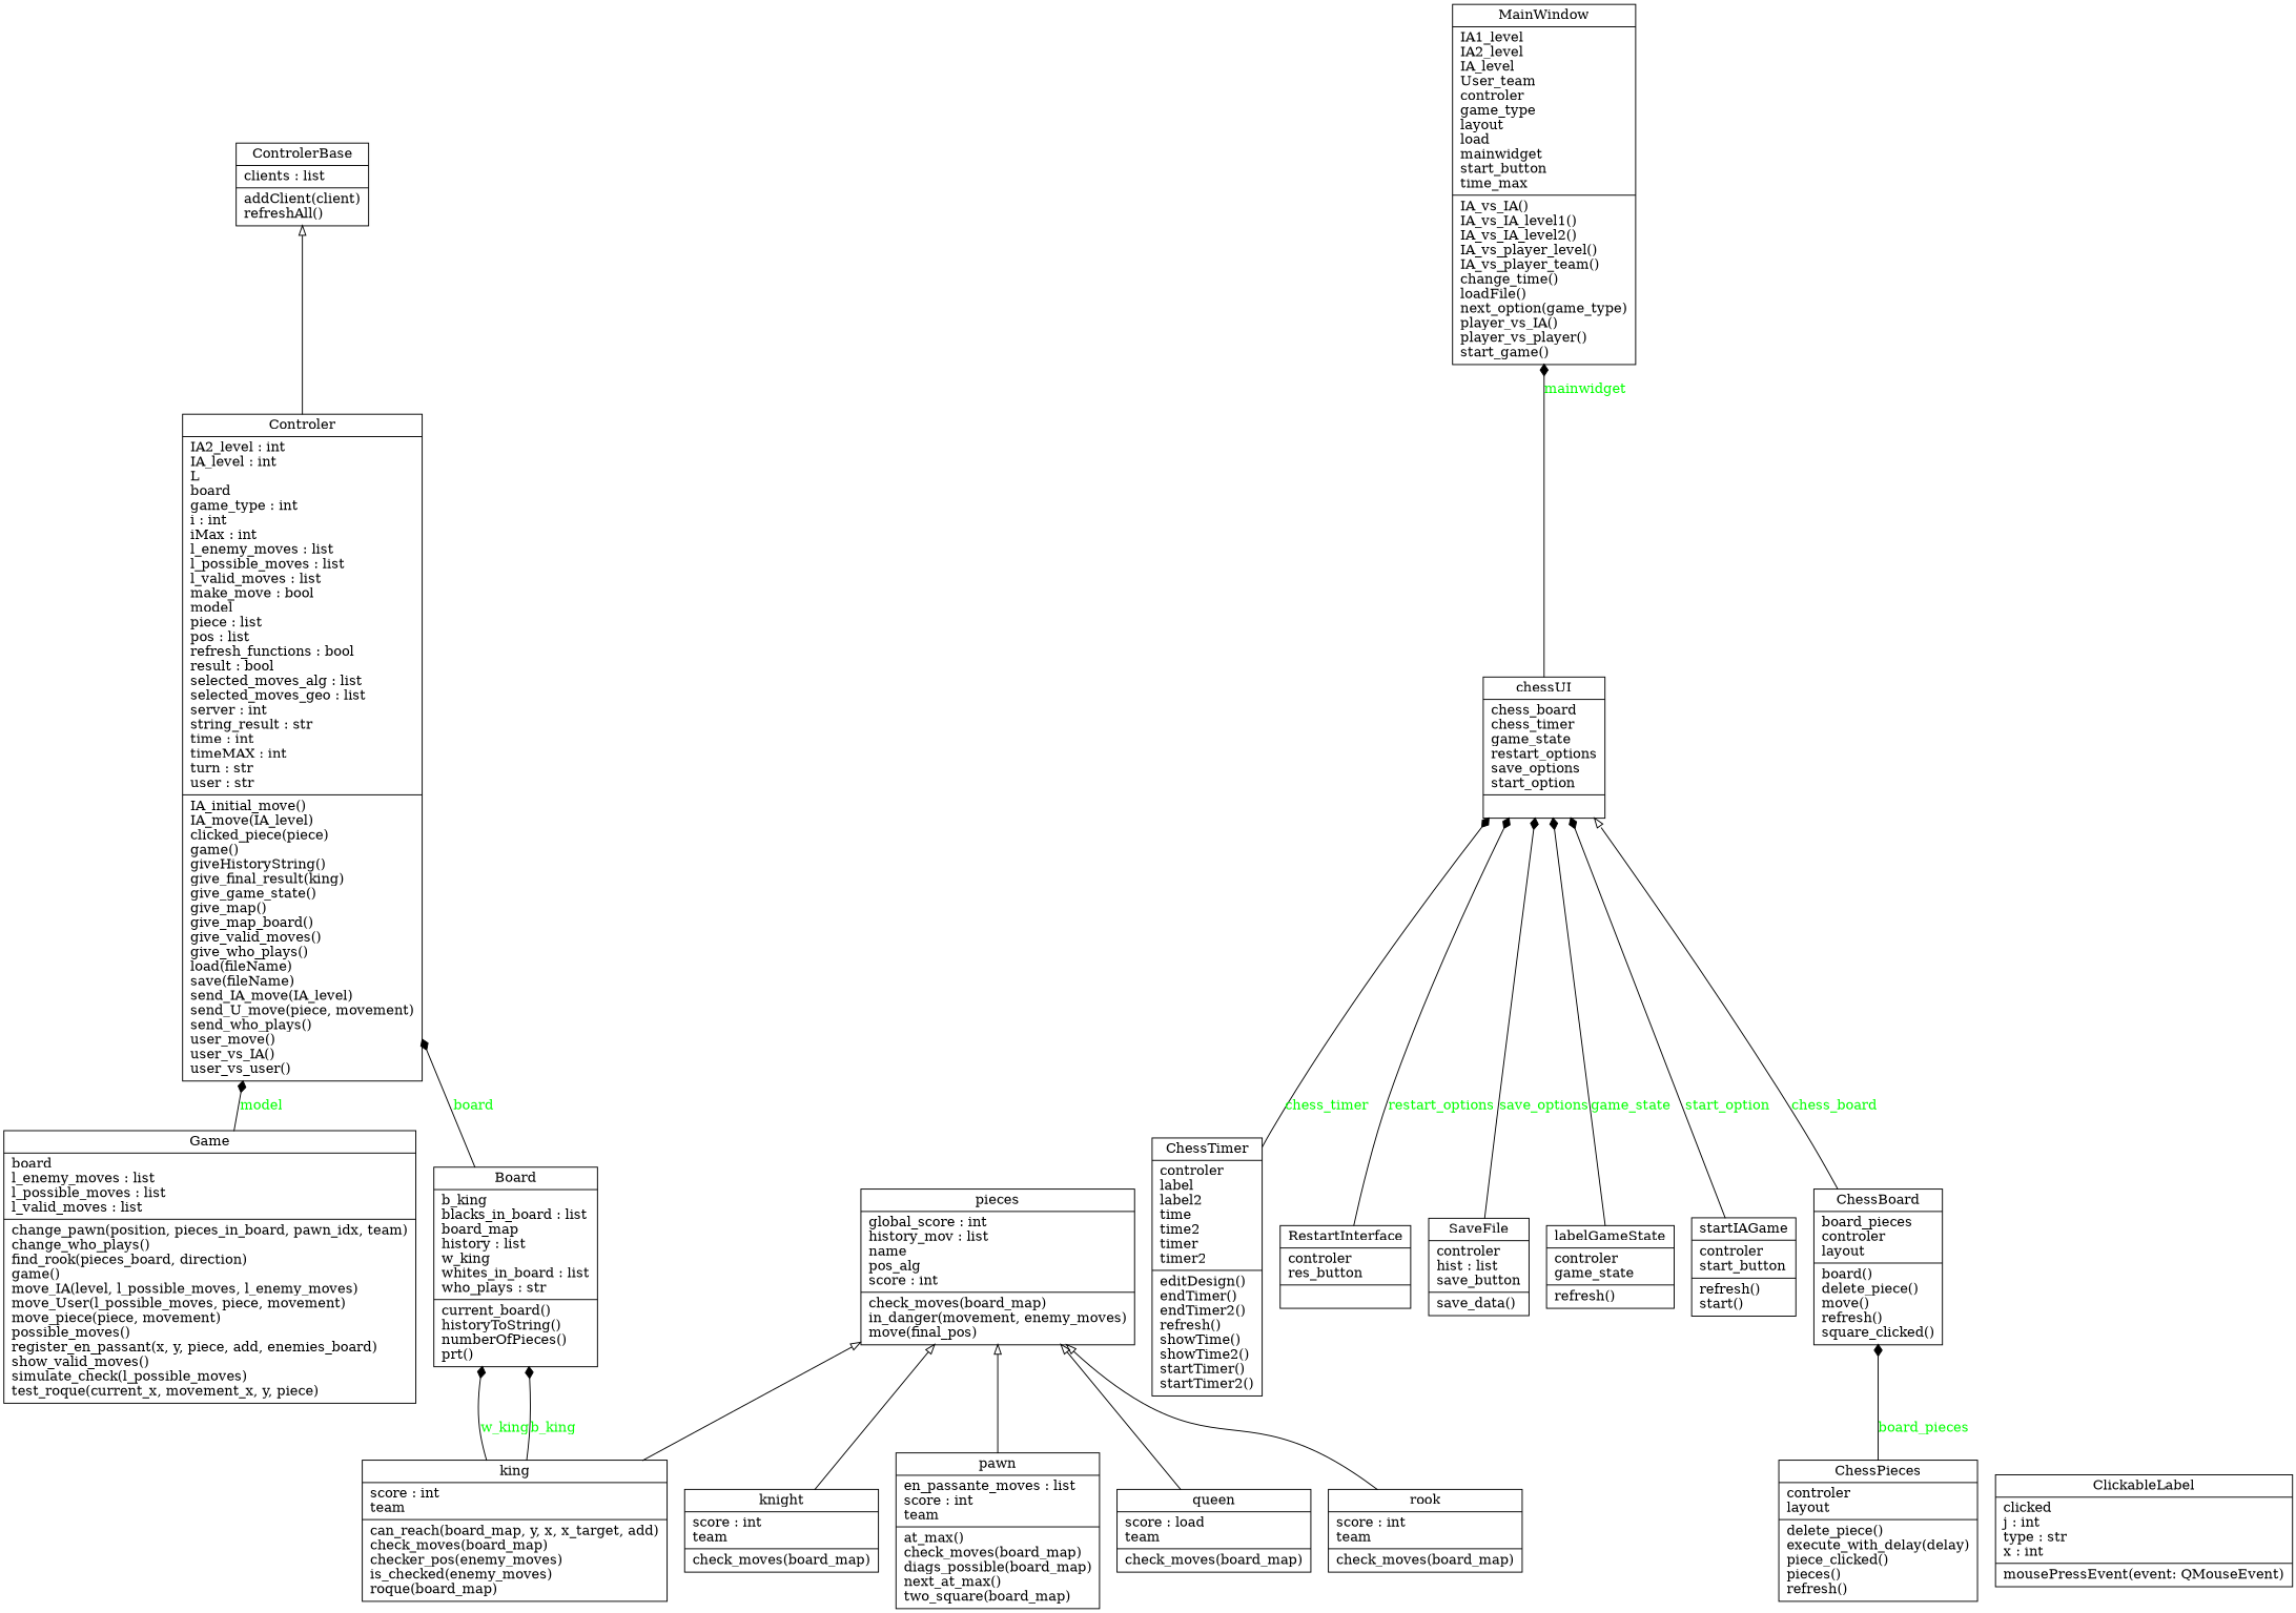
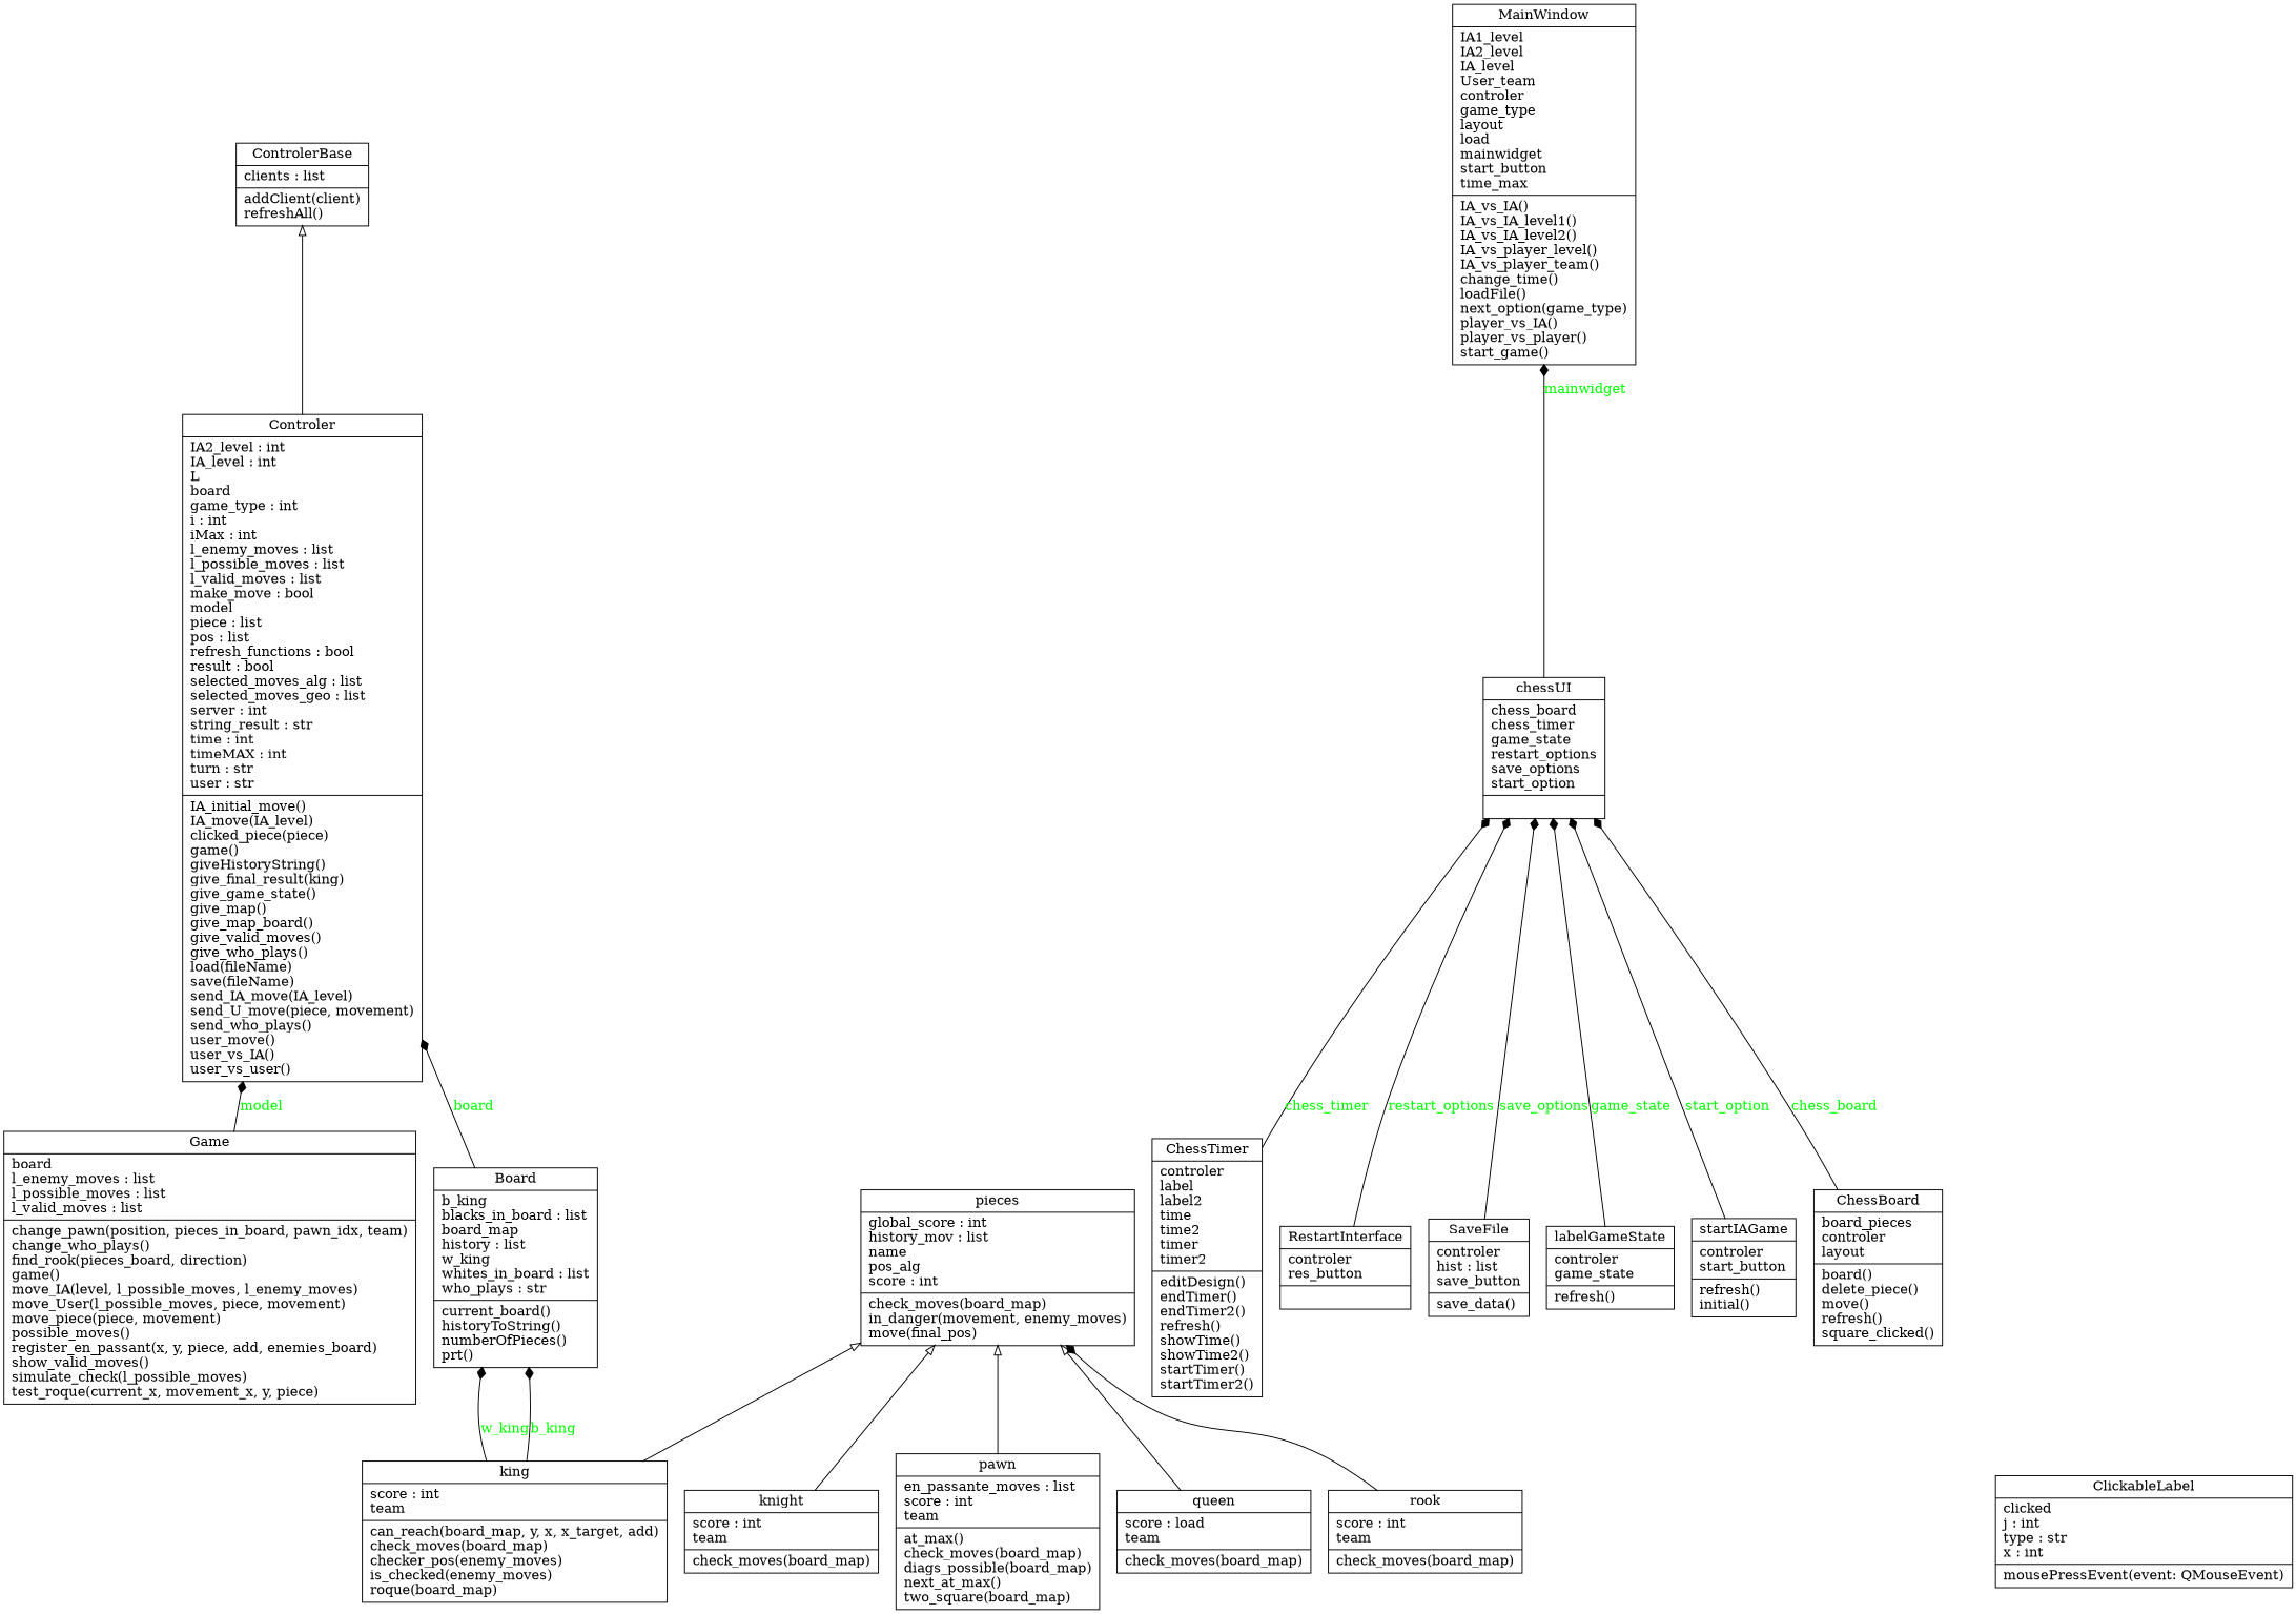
  digraph {
    rankdir=BT
    node [shape=record]
    edge [arrowhead=diamond arrowtail=none fontcolor=green style=solid]
    n1 [label="{Board|b_king\lblacks_in_board : list\lboard_map\lhistory : list\lw_king\lwhites_in_board : list\lwho_plays : str\l|current_board()\lhistoryToString()\lnumberOfPieces()\lprt()\l}"]
    n2 [label="{Controler|IA2_level : int\lIA_level : int\lL\lboard\lgame_type : int\li : int\liMax : int\ll_enemy_moves : list\ll_possible_moves : list\ll_valid_moves : list\lmake_move : bool\lmodel\lpiece : list\lpos : list\lrefresh_functions : bool\lresult : bool\lselected_moves_alg : list\lselected_moves_geo : list\lserver : int\lstring_result : str\ltime : int\ltimeMAX : int\lturn : str\luser : str\l|IA_initial_move()\lIA_move(IA_level)\lclicked_piece(piece)\lgame()\lgiveHistoryString()\lgive_final_result(king)\lgive_game_state()\lgive_map()\lgive_map_board()\lgive_valid_moves()\lgive_who_plays()\lload(fileName)\lsave(fileName)\lsend_IA_move(IA_level)\lsend_U_move(piece, movement)\lsend_who_plays()\luser_move()\luser_vs_IA()\luser_vs_user()\l}"]
    n3 [label="{ControlerBase|clients : list\l|addClient(client)\lrefreshAll()\l}"]
    n4 [label="{ChessBoard|board_pieces\lcontroler\llayout\l|board()\ldelete_piece()\lmove()\lrefresh()\lsquare_clicked()\l}"]
    n5 [label="{chessUI|chess_board\lchess_timer\lgame_state\lrestart_options\lsave_options\lstart_option\l|}"]
    n6 [label="{MainWindow|IA1_level\lIA2_level\lIA_level\lUser_team\lcontroler\lgame_type\llayout\lload\lmainwidget\lstart_button\ltime_max\l|IA_vs_IA()\lIA_vs_IA_level1()\lIA_vs_IA_level2()\lIA_vs_player_level()\lIA_vs_player_team()\lchange_time()\lloadFile()\lnext_option(game_type)\lplayer_vs_IA()\lplayer_vs_player()\lstart_game()\l}"]
-   n7 [label="{ChessPieces|controler\llayout\l|delete_piece()\lexecute_with_delay(delay)\lpiece_clicked()\lpieces()\lrefresh()\l}"]
    n8 [label="{ChessTimer|controler\llabel\llabel2\ltime\ltime2\ltimer\ltimer2\l|editDesign()\lendTimer()\lendTimer2()\lrefresh()\lshowTime()\lshowTime2()\lstartTimer()\lstartTimer2()\l}"]
    n9 [label="{ClickableLabel|clicked\lj : int\ltype : str\lx : int\l|mousePressEvent(event: QMouseEvent)\l}"]
    n10 [label="{Game|board\ll_enemy_moves : list\ll_possible_moves : list\ll_valid_moves : list\l|change_pawn(position, pieces_in_board, pawn_idx, team)\lchange_who_plays()\lfind_rook(pieces_board, direction)\lgame()\lmove_IA(level, l_possible_moves, l_enemy_moves)\lmove_User(l_possible_moves, piece, movement)\lmove_piece(piece, movement)\lpossible_moves()\lregister_en_passant(x, y, piece, add, enemies_board)\lshow_valid_moves()\lsimulate_check(l_possible_moves)\ltest_roque(current_x, movement_x, y, piece)\l}"]
    n11 [label="{RestartInterface|controler\lres_button\l|}"]
    n12 [label="{SaveFile|controler\lhist : list\lsave_button\l|save_data()\l}"]
    n13 [label="{pieces|global_score : int\lhistory_mov : list\lname\lpos_alg\lscore : int\l|check_moves(board_map)\lin_danger(movement, enemy_moves)\lmove(final_pos)\l}"]
    n14 [label="{king|score : int\lteam\l|can_reach(board_map, y, x, x_target, add)\lcheck_moves(board_map)\lchecker_pos(enemy_moves)\lis_checked(enemy_moves)\lroque(board_map)\l}"]
    n15 [label="{knight|score : int\lteam\l|check_moves(board_map)\l}"]
    n16 [label="{labelGameState|controler\lgame_state\l|refresh()\l}"]
    n17 [label="{pawn|en_passante_moves : list\lscore : int\lteam\l|at_max()\lcheck_moves(board_map)\ldiags_possible(board_map)\lnext_at_max()\ltwo_square(board_map)\l}"]
    n18 [label="{queen|score : load\lteam\l|check_moves(board_map)\l}"]
    n19 [label="{rook|score : int\lteam\l|check_moves(board_map)\l}"]
-   n20 [label="{startIAGame|controler\lstart_button\l|refresh()\lstart()\l}"]
+   n20 [label="{startIAGame|controler\lstart_button\l|refresh()\linitial()\l}"]
    n1 -> n2 [label=board]
    n2 -> n3 [arrowhead=empty fontcolor="" style=""]
-   n4 -> n5 [arrowhead=empty label=chess_board]
+   n4 -> n5 [label=chess_board]
    n5 -> n6 [label=mainwidget]
-   n7 -> n4 [label=board_pieces]
    n8 -> n5 [label=chess_timer]
    n10 -> n2 [label=model]
    n11 -> n5 [label=restart_options]
    n12 -> n5 [label=save_options]
    n14 -> n1 [label=w_king]
    n14 -> n1 [label=b_king]
    n14 -> n13 [arrowhead=empty fontcolor="" style=""]
    n15 -> n13 [arrowhead=empty fontcolor="" style=""]
    n16 -> n5 [label=game_state]
    n17 -> n13 [arrowhead=empty fontcolor="" style=""]
    n18 -> n13 [arrowhead=empty fontcolor="" style=""]
-   n19 -> n13 [arrowhead=empty fontcolor="" style=""]
+   n19 -> n13 [fontcolor="" style=""]
    n20 -> n5 [label=start_option]
  }
